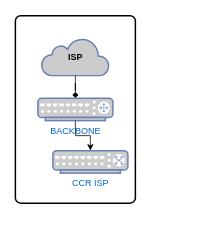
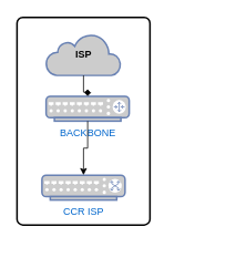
  <mxCell id="0" />
  <mxCell id="1" parent="0" />
  <mxCell id="2" value="" style="group" vertex="1" connectable="0" parent="1"><mxGeometry x="50" y="40" width="200" height="260" as="geometry" /></mxCell>
  <mxCell id="3" value="" style="rounded=1;whiteSpace=wrap;html=1;absoluteArcSize=1;arcSize=14;strokeWidth=2;fontColor=#030303;" vertex="1" parent="2"><mxGeometry x="-30" y="-20" width="160" height="250" as="geometry" /></mxCell>
- <mxCell id="4" value="&lt;font color=&quot;#030303&quot;&gt;ISP&lt;/font&gt;" style="html=1;outlineConnect=0;fillColor=#CCCCCC;strokeColor=#6881B3;gradientColor=none;gradientDirection=north;strokeWidth=2;shape=mxgraph.networks.cloud;fontColor=#ffffff;fontStyle=1" vertex="1" parent="2"><mxGeometry x="5" y="10" width="90" height="50" as="geometry" /></mxCell>
- <mxCell id="5" value="BACKBONE" style="fontColor=#0066CC;verticalAlign=top;verticalLabelPosition=bottom;labelPosition=center;align=center;html=1;outlineConnect=0;fillColor=#CCCCCC;strokeColor=#6881B3;gradientColor=none;gradientDirection=north;strokeWidth=2;shape=mxgraph.networks.router;" vertex="1" parent="2"><mxGeometry y="90" width="100" height="30" as="geometry" /></mxCell>
+ <mxCell id="4" value="&lt;font color=&quot;#030303&quot;&gt;ISP&lt;/font&gt;" style="html=1;outlineConnect=0;fillColor=#CCCCCC;strokeColor=#6881B3;gradientColor=none;gradientDirection=north;strokeWidth=2;shape=mxgraph.networks.cloud;fontColor=#ffffff;fontStyle=1" vertex="1" parent="2"><mxGeometry x="5" width="90" height="50" as="geometry" /></mxCell>
+ <mxCell id="5" value="BACKBONE" style="fontColor=#0066CC;verticalAlign=top;verticalLabelPosition=bottom;labelPosition=center;align=center;html=1;outlineConnect=0;fillColor=#CCCCCC;strokeColor=#6881B3;gradientColor=none;gradientDirection=north;strokeWidth=2;shape=mxgraph.networks.router;" vertex="1" parent="2"><mxGeometry x="5" y="75" width="100" height="30" as="geometry" /></mxCell>
  <mxCell id="6" value="" style="edgeStyle=orthogonalEdgeStyle;rounded=0;orthogonalLoop=1;jettySize=auto;html=1;fontColor=#030303;endArrow=diamond;" edge="1" parent="2" source="4" target="5"><mxGeometry relative="1" as="geometry" /></mxCell>
- <mxCell id="7" value="CCR ISP" style="fontColor=#0066CC;verticalAlign=top;verticalLabelPosition=bottom;labelPosition=center;align=center;html=1;outlineConnect=0;fillColor=#CCCCCC;strokeColor=#6881B3;gradientColor=none;gradientDirection=north;strokeWidth=2;shape=mxgraph.networks.switch;" vertex="1" parent="2"><mxGeometry x="20" y="160" width="100" height="30" as="geometry" /></mxCell>
+ <mxCell id="7" value="CCR ISP" style="fontColor=#0066CC;verticalAlign=top;verticalLabelPosition=bottom;labelPosition=center;align=center;html=1;outlineConnect=0;fillColor=#CCCCCC;strokeColor=#6881B3;gradientColor=none;gradientDirection=north;strokeWidth=2;shape=mxgraph.networks.switch;" vertex="1" parent="2"><mxGeometry y="170" width="100" height="30" as="geometry" /></mxCell>
  <mxCell id="8" value="" style="edgeStyle=orthogonalEdgeStyle;rounded=0;orthogonalLoop=1;jettySize=auto;html=1;fontColor=#030303;" edge="1" parent="2" source="5" target="7"><mxGeometry relative="1" as="geometry" /></mxCell>
